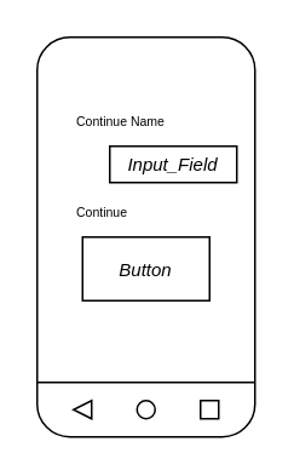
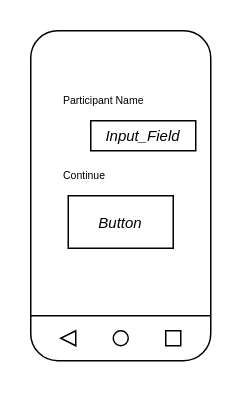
  <mxCell id="0" />
  <mxCell id="1" parent="0" />
  <mxCell id="2" value="" style="rounded=1;whiteSpace=wrap;html=1;" vertex="1" parent="1"><mxGeometry width="120" height="220" as="geometry" x="20" y="20" /></mxCell>
  <mxCell id="3" value="" style="endArrow=none;html=1;rounded=0;endSize=0;startSize=0;" edge="1" parent="1"><mxGeometry width="50" height="50" relative="1" as="geometry"><mxPoint y="210" as="sourcePoint" x="20" /><mxPoint x="140" y="210" as="targetPoint" /></mxGeometry></mxCell>
  <mxCell id="4" value="" style="ellipse;whiteSpace=wrap;html=1;aspect=fixed;" vertex="1" parent="1"><mxGeometry x="75" y="220" width="10" height="10" as="geometry" /></mxCell>
  <mxCell id="5" value="" style="triangle;whiteSpace=wrap;html=1;rotation=-180;" vertex="1" parent="1"><mxGeometry x="40" y="220" width="10" height="10" as="geometry" /></mxCell>
  <mxCell id="6" value="" style="whiteSpace=wrap;html=1;aspect=fixed;" vertex="1" parent="1"><mxGeometry x="110" y="220" width="10" height="10" as="geometry" /></mxCell>
  <mxCell id="7" value="&lt;font style=&quot;font-size: 10px;&quot;&gt;&lt;i&gt;Input_Field&lt;/i&gt;&lt;/font&gt;" style="rounded=0;whiteSpace=wrap;html=1;" vertex="1" parent="1"><mxGeometry x="60" y="80" width="70" height="20" as="geometry" /></mxCell>
- <mxCell id="8" value="&lt;font style=&quot;font-size: 7px;&quot;&gt;Continue Name&lt;/font&gt;" style="text;html=1;strokeColor=none;fillColor=none;align=left;verticalAlign=middle;whiteSpace=wrap;rounded=0;" vertex="1" parent="1"><mxGeometry x="40" y="60" width="60" height="10" as="geometry" /></mxCell>
+ <mxCell id="8" value="&lt;font style=&quot;font-size: 7px;&quot;&gt;Participant Name&lt;/font&gt;" style="text;html=1;strokeColor=none;fillColor=none;align=left;verticalAlign=middle;whiteSpace=wrap;rounded=0;" vertex="1" parent="1"><mxGeometry x="40" y="60" width="60" height="10" as="geometry" /></mxCell>
  <mxCell id="9" value="&lt;font style=&quot;font-size: 7px;&quot;&gt;Continue&lt;/font&gt;" style="text;html=1;strokeColor=none;fillColor=none;align=left;verticalAlign=middle;whiteSpace=wrap;rounded=0;" vertex="1" parent="1"><mxGeometry x="40" y="110" width="60" height="10" as="geometry" /></mxCell>
  <mxCell id="10" value="&lt;font style=&quot;font-size: 10px;&quot;&gt;&lt;i&gt;Button&lt;/i&gt;&lt;/font&gt;" style="rounded=0;whiteSpace=wrap;html=1;" vertex="1" parent="1"><mxGeometry x="45" y="130" width="70" height="35" as="geometry" /></mxCell>
